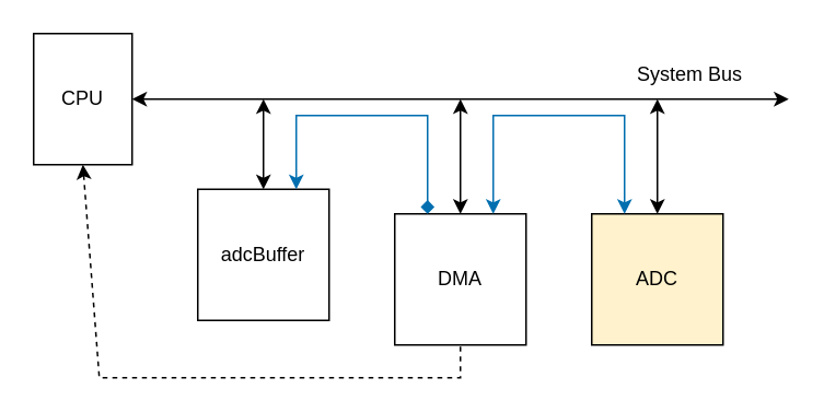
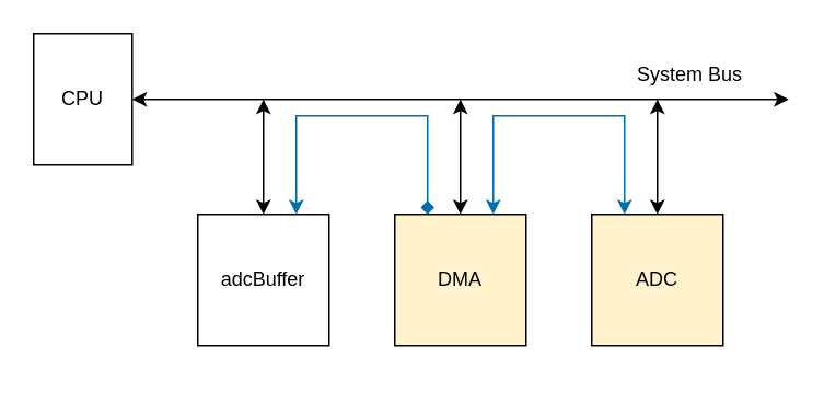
  <mxCell id="0" />
  <mxCell id="1" parent="0" />
  <mxCell id="2" value="CPU" style="whiteSpace=wrap;html=1;aspect=fixed;" vertex="1" parent="1"><mxGeometry x="20" y="20" width="60" height="80" as="geometry" /></mxCell>
  <mxCell id="3" value="" style="endArrow=classic;startArrow=classic;html=1;rounded=0;exitX=1;exitY=0.5;exitDx=0;exitDy=0;" edge="1" parent="1" source="2"><mxGeometry width="50" height="50" relative="1" as="geometry"><mxPoint x="290" y="0" as="sourcePoint" /><mxPoint x="480" y="60" as="targetPoint" /></mxGeometry></mxCell>
  <mxCell id="4" value="ADC" style="whiteSpace=wrap;html=1;aspect=fixed;fillColor=#fff2cc;" vertex="1" parent="1"><mxGeometry x="360" y="130" width="80" height="80" as="geometry" /></mxCell>
- <mxCell id="5" value="DMA" style="whiteSpace=wrap;html=1;aspect=fixed;" vertex="1" parent="1"><mxGeometry x="240" y="130" width="80" height="80" as="geometry" /></mxCell>
- <mxCell id="6" value="adcBuffer" style="whiteSpace=wrap;html=1;aspect=fixed;" vertex="1" parent="1"><mxGeometry x="120" y="115" width="80" height="80" as="geometry" /></mxCell>
+ <mxCell id="5" value="DMA" style="whiteSpace=wrap;html=1;aspect=fixed;fillColor=#fff2cc;" vertex="1" parent="1"><mxGeometry x="240" y="130" width="80" height="80" as="geometry" /></mxCell>
+ <mxCell id="6" value="adcBuffer" style="whiteSpace=wrap;html=1;aspect=fixed;" vertex="1" parent="1"><mxGeometry x="120" y="130" width="80" height="80" as="geometry" /></mxCell>
  <mxCell id="7" value="" style="endArrow=classic;startArrow=classic;html=1;rounded=0;exitX=0.5;exitY=0;exitDx=0;exitDy=0;" edge="1" parent="1" source="6"><mxGeometry width="50" height="50" relative="1" as="geometry"><mxPoint x="159" y="130" as="sourcePoint" /><mxPoint x="160" y="60" as="targetPoint" /></mxGeometry></mxCell>
  <mxCell id="8" value="" style="endArrow=classic;startArrow=classic;html=1;rounded=0;exitX=0.5;exitY=0;exitDx=0;exitDy=0;" edge="1" parent="1" source="5"><mxGeometry width="50" height="50" relative="1" as="geometry"><mxPoint x="220" y="130" as="sourcePoint" /><mxPoint x="280" y="60" as="targetPoint" /></mxGeometry></mxCell>
  <mxCell id="9" value="" style="endArrow=classic;startArrow=classic;html=1;rounded=0;exitX=0.5;exitY=0;exitDx=0;exitDy=0;" edge="1" parent="1" source="4"><mxGeometry width="50" height="50" relative="1" as="geometry"><mxPoint x="290" y="140" as="sourcePoint" /><mxPoint x="400" y="60" as="targetPoint" /></mxGeometry></mxCell>
  <mxCell id="10" value="" style="endArrow=diamond;startArrow=classic;html=1;rounded=0;exitX=0.75;exitY=0;exitDx=0;exitDy=0;entryX=0.25;entryY=0;entryDx=0;entryDy=0;fillColor=#1ba1e2;strokeColor=#006EAF;" edge="1" parent="1" source="6" target="5"><mxGeometry width="50" height="50" relative="1" as="geometry"><mxPoint x="190" y="120" as="sourcePoint" /><mxPoint x="240" y="70" as="targetPoint" /><Array as="points"><mxPoint x="180" y="70" /><mxPoint x="260" y="70" /></Array></mxGeometry></mxCell>
  <mxCell id="11" value="" style="endArrow=classic;startArrow=classic;html=1;rounded=0;exitX=0.75;exitY=0;exitDx=0;exitDy=0;entryX=0.25;entryY=0;entryDx=0;entryDy=0;fillColor=#1ba1e2;strokeColor=#006EAF;" edge="1" parent="1"><mxGeometry width="50" height="50" relative="1" as="geometry"><mxPoint x="300" y="130" as="sourcePoint" /><mxPoint x="380" y="130" as="targetPoint" /><Array as="points"><mxPoint x="300" y="70" /><mxPoint x="380" y="70" /></Array></mxGeometry></mxCell>
- <mxCell id="12" value="" style="endArrow=none;dashed=1;html=1;rounded=0;entryX=0.5;entryY=1;entryDx=0;entryDy=0;exitX=0.5;exitY=1;exitDx=0;exitDy=0;startArrow=classic;startFill=1;" edge="1" parent="1" source="2" target="5"><mxGeometry width="50" height="50" relative="1" as="geometry"><mxPoint x="50" y="260" as="sourcePoint" /><mxPoint x="270" y="245" as="targetPoint" /><Array as="points"><mxPoint x="60" y="230" /><mxPoint x="280" y="230" /></Array></mxGeometry></mxCell>
  <mxCell id="13" value="System Bus" style="text;html=1;align=center;verticalAlign=middle;whiteSpace=wrap;rounded=0;" vertex="1" parent="1"><mxGeometry x="380" y="30" width="80" height="30" as="geometry" /></mxCell>
